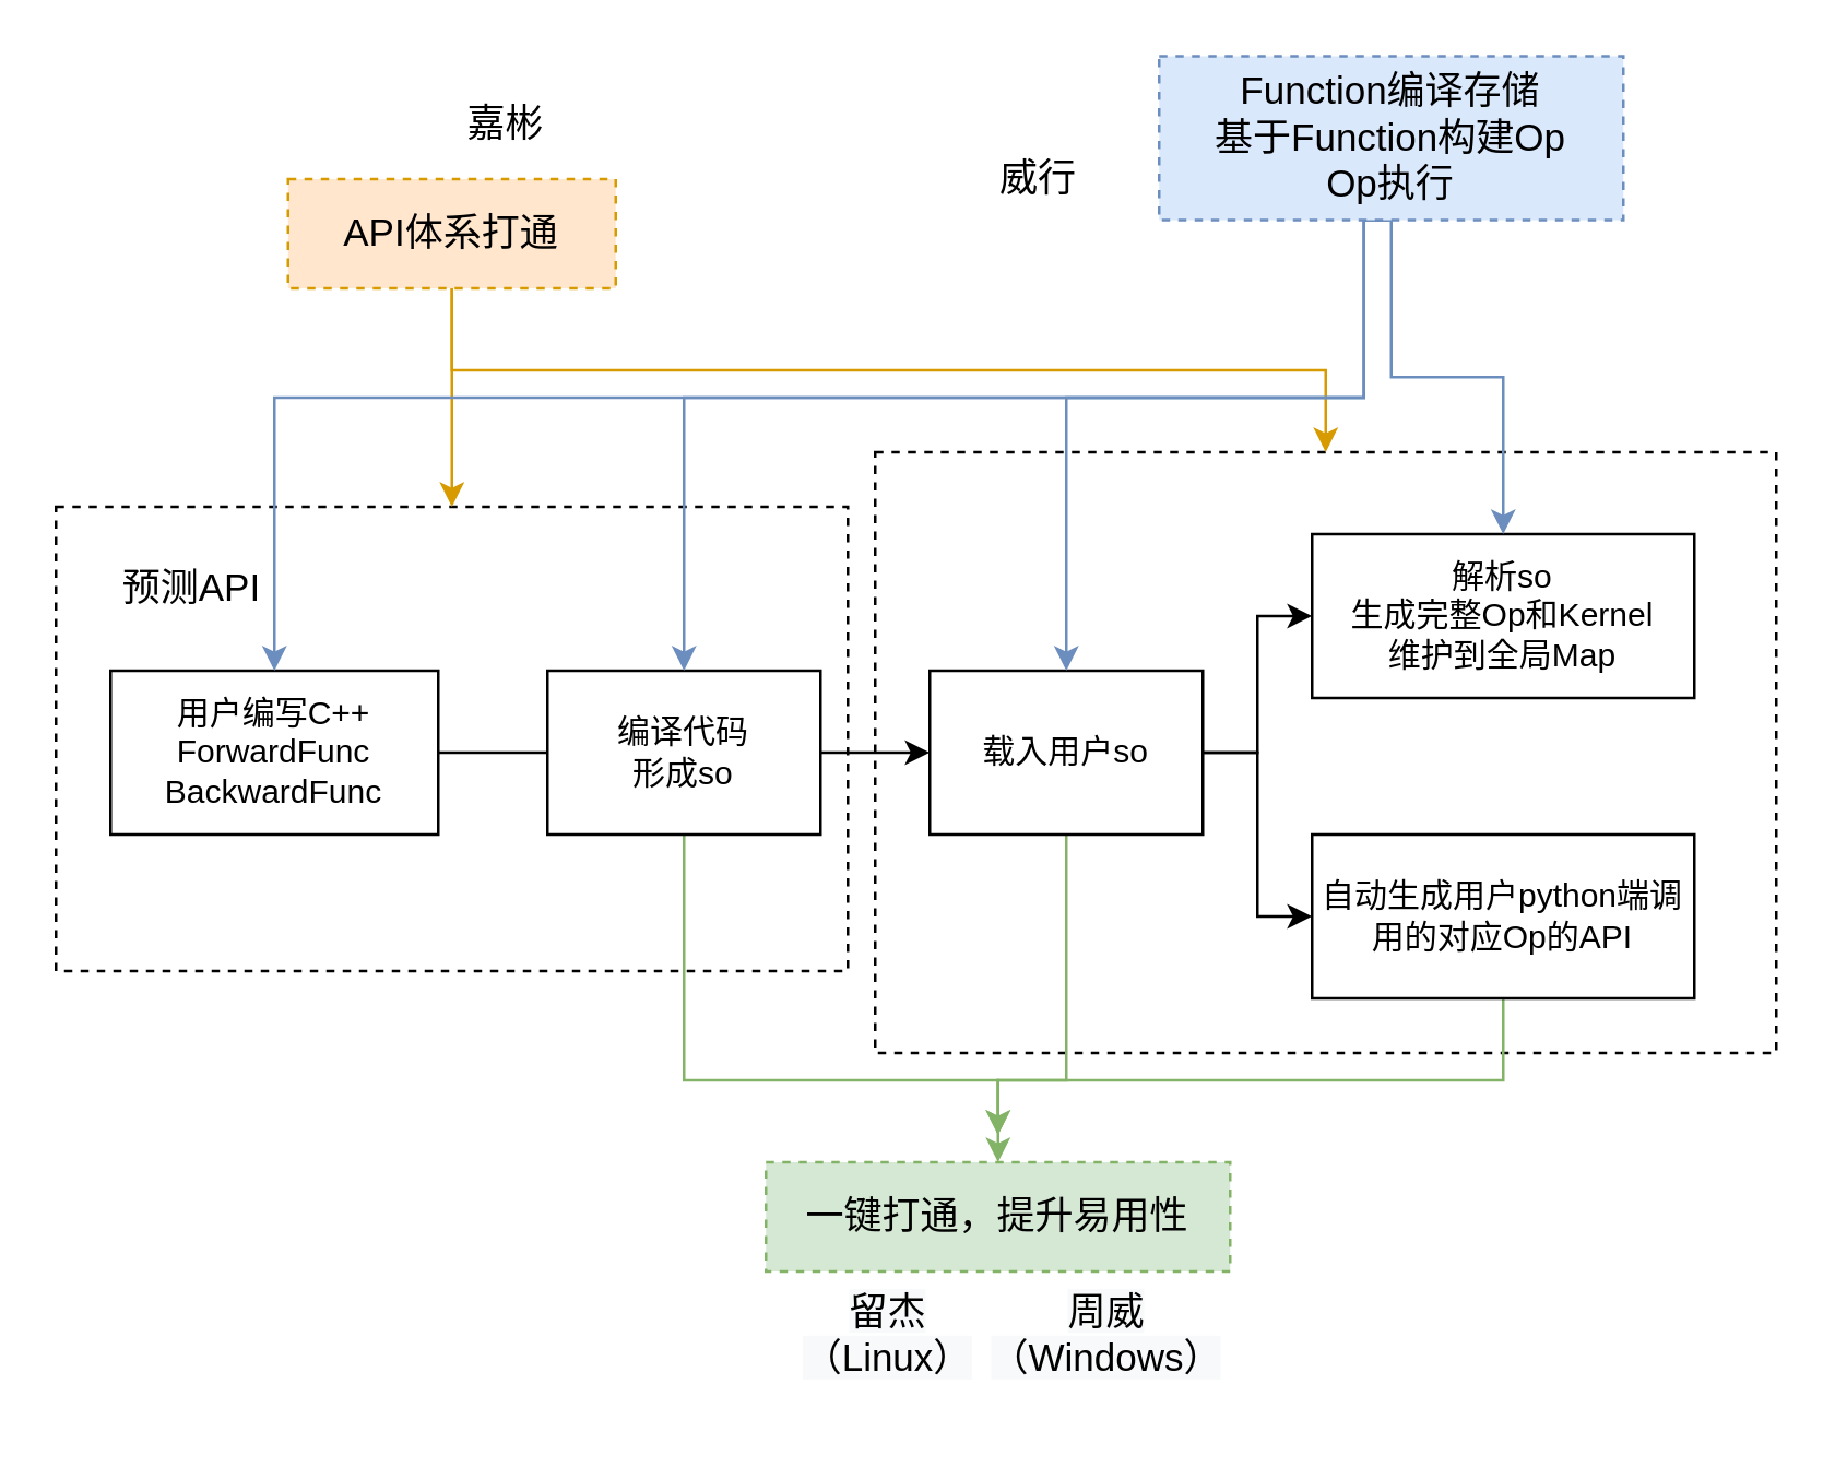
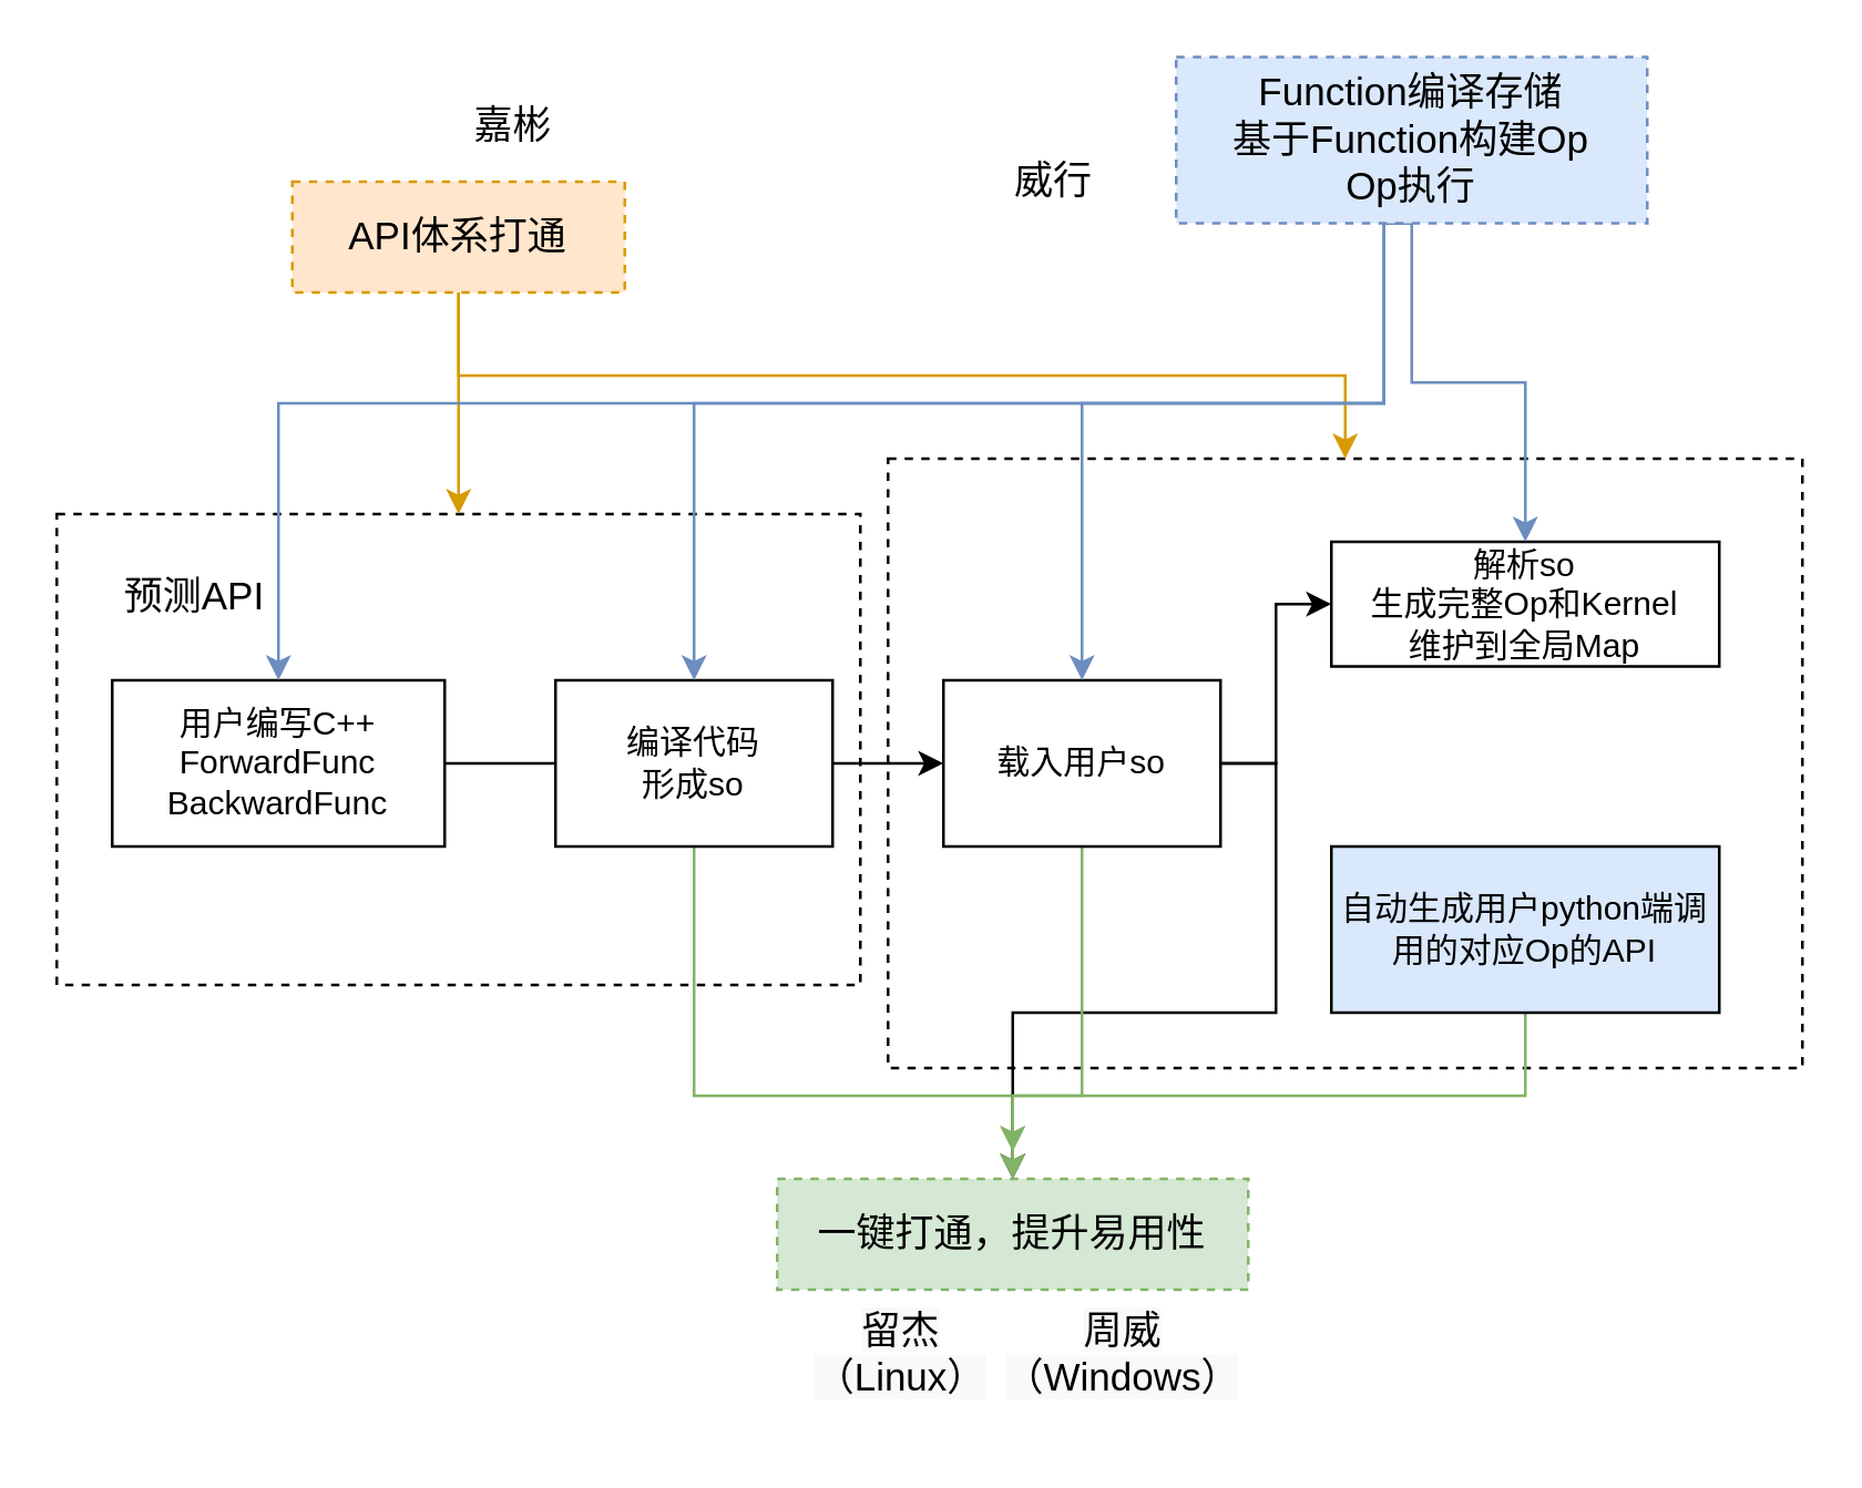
  <mxCell id="0" />
  <mxCell id="1" parent="0" />
  <mxCell id="2" value="" style="rounded=0;whiteSpace=wrap;html=1;dashed=1;fillColor=none;" vertex="1" parent="1"><mxGeometry x="320" y="165" width="330" height="220" as="geometry" /></mxCell>
  <mxCell id="3" value="" style="rounded=0;whiteSpace=wrap;html=1;dashed=1;fillColor=none;" vertex="1" parent="1"><mxGeometry x="20" y="185" width="290" height="170" as="geometry" /></mxCell>
  <mxCell id="4" style="edgeStyle=orthogonalEdgeStyle;rounded=0;orthogonalLoop=1;jettySize=auto;html=1;exitX=1;exitY=0.5;exitDx=0;exitDy=0;entryX=0;entryY=0.5;entryDx=0;entryDy=0;endArrow=none;" edge="1" parent="1" source="5" target="8"><mxGeometry relative="1" as="geometry" /></mxCell>
  <mxCell id="5" value="用户编写C++&lt;br&gt;ForwardFunc&lt;br&gt;BackwardFunc" style="rounded=0;whiteSpace=wrap;html=1;" vertex="1" parent="1"><mxGeometry x="40" y="245" width="120" height="60" as="geometry" /></mxCell>
  <mxCell id="6" style="edgeStyle=orthogonalEdgeStyle;rounded=0;orthogonalLoop=1;jettySize=auto;html=1;exitX=1;exitY=0.5;exitDx=0;exitDy=0;entryX=0;entryY=0.5;entryDx=0;entryDy=0;" edge="1" parent="1" source="8" target="12"><mxGeometry relative="1" as="geometry" /></mxCell>
  <mxCell id="7" style="edgeStyle=orthogonalEdgeStyle;rounded=0;orthogonalLoop=1;jettySize=auto;html=1;exitX=0.5;exitY=1;exitDx=0;exitDy=0;entryX=0.5;entryY=0;entryDx=0;entryDy=0;fontSize=14;fillColor=#d5e8d4;strokeColor=#82b366;" edge="1" parent="1" source="8"><mxGeometry relative="1" as="geometry"><mxPoint x="365" y="415" as="targetPoint" /><Array as="points"><mxPoint x="250" y="395" /><mxPoint x="365" y="395" /></Array></mxGeometry></mxCell>
  <mxCell id="8" value="编译代码&lt;br&gt;形成so" style="rounded=0;whiteSpace=wrap;html=1;" vertex="1" parent="1"><mxGeometry x="200" y="245" width="100" height="60" as="geometry" /></mxCell>
  <mxCell id="9" style="edgeStyle=orthogonalEdgeStyle;rounded=0;orthogonalLoop=1;jettySize=auto;html=1;exitX=1;exitY=0.5;exitDx=0;exitDy=0;entryX=0;entryY=0.5;entryDx=0;entryDy=0;" edge="1" parent="1" source="12" target="13"><mxGeometry relative="1" as="geometry" /></mxCell>
- <mxCell id="10" style="edgeStyle=orthogonalEdgeStyle;rounded=0;orthogonalLoop=1;jettySize=auto;html=1;exitX=1;exitY=0.5;exitDx=0;exitDy=0;entryX=0;entryY=0.5;entryDx=0;entryDy=0;" edge="1" parent="1" source="12" target="15"><mxGeometry relative="1" as="geometry" /></mxCell>
+ <mxCell id="10" style="edgeStyle=orthogonalEdgeStyle;rounded=0;orthogonalLoop=1;jettySize=auto;html=1;exitX=1;exitY=0.5;exitDx=0;exitDy=0;" edge="1" parent="1" source="12" target="17"><mxGeometry relative="1" as="geometry" /></mxCell>
  <mxCell id="11" style="edgeStyle=orthogonalEdgeStyle;rounded=0;orthogonalLoop=1;jettySize=auto;html=1;exitX=0.5;exitY=1;exitDx=0;exitDy=0;entryX=0.5;entryY=0;entryDx=0;entryDy=0;fontSize=14;fillColor=#d5e8d4;strokeColor=#82b366;" edge="1" parent="1" source="12"><mxGeometry relative="1" as="geometry"><mxPoint x="365" y="415" as="targetPoint" /><Array as="points"><mxPoint x="390" y="395" /><mxPoint x="365" y="395" /></Array></mxGeometry></mxCell>
  <mxCell id="12" value="载入用户so" style="rounded=0;whiteSpace=wrap;html=1;" vertex="1" parent="1"><mxGeometry x="340" y="245" width="100" height="60" as="geometry" /></mxCell>
- <mxCell id="13" value="解析so&lt;br&gt;生成完整Op和Kernel&lt;br&gt;维护到全局Map" style="rounded=0;whiteSpace=wrap;html=1;" vertex="1" parent="1"><mxGeometry x="480" y="195" width="140" height="60" as="geometry" /></mxCell>
+ <mxCell id="13" value="解析so&lt;br&gt;生成完整Op和Kernel&lt;br&gt;维护到全局Map" style="rounded=0;whiteSpace=wrap;html=1;" vertex="1" parent="1"><mxGeometry x="480" y="195" width="140" height="45" as="geometry" /></mxCell>
  <mxCell id="14" style="edgeStyle=orthogonalEdgeStyle;rounded=0;orthogonalLoop=1;jettySize=auto;html=1;exitX=0.5;exitY=1;exitDx=0;exitDy=0;entryX=0.5;entryY=0;entryDx=0;entryDy=0;fontSize=14;fillColor=#d5e8d4;strokeColor=#82b366;" edge="1" parent="1" source="15" target="17"><mxGeometry relative="1" as="geometry"><mxPoint x="365" y="415" as="targetPoint" /><Array as="points"><mxPoint x="550" y="395" /><mxPoint x="365" y="395" /></Array></mxGeometry></mxCell>
- <mxCell id="15" value="自动生成用户python端调用的对应Op的API" style="rounded=0;whiteSpace=wrap;html=1;" vertex="1" parent="1"><mxGeometry x="480" y="305" width="140" height="60" as="geometry" /></mxCell>
+ <mxCell id="15" value="自动生成用户python端调用的对应Op的API" style="rounded=0;whiteSpace=wrap;html=1;fillColor=#dae8fc;" vertex="1" parent="1"><mxGeometry x="480" y="305" width="140" height="60" as="geometry" /></mxCell>
  <mxCell id="16" value="预测API" style="text;html=1;strokeColor=none;fillColor=none;align=center;verticalAlign=middle;whiteSpace=wrap;rounded=0;dashed=1;fontSize=14;" vertex="1" parent="1"><mxGeometry x="30" y="205" width="80" height="20" as="geometry" /></mxCell>
  <mxCell id="17" value="一键打通，提升易用性" style="rounded=0;whiteSpace=wrap;html=1;dashed=1;fillColor=#d5e8d4;fontSize=14;strokeColor=#82b366;" vertex="1" parent="1"><mxGeometry x="280" y="425" width="170" height="40" as="geometry" /></mxCell>
  <mxCell id="18" style="edgeStyle=orthogonalEdgeStyle;rounded=0;orthogonalLoop=1;jettySize=auto;html=1;exitX=0.5;exitY=1;exitDx=0;exitDy=0;fontSize=14;fillColor=#ffe6cc;strokeColor=#d79b00;" edge="1" parent="1" source="20" target="3"><mxGeometry relative="1" as="geometry" /></mxCell>
  <mxCell id="19" style="edgeStyle=orthogonalEdgeStyle;rounded=0;orthogonalLoop=1;jettySize=auto;html=1;exitX=0.5;exitY=1;exitDx=0;exitDy=0;fontSize=14;fillColor=#ffe6cc;strokeColor=#d79b00;" edge="1" parent="1" source="20" target="2"><mxGeometry relative="1" as="geometry"><Array as="points"><mxPoint x="165" y="135" /><mxPoint x="485" y="135" /></Array></mxGeometry></mxCell>
  <mxCell id="20" value="API体系打通" style="rounded=0;whiteSpace=wrap;html=1;dashed=1;fillColor=#ffe6cc;fontSize=14;strokeColor=#d79b00;" vertex="1" parent="1"><mxGeometry x="105" y="65" width="120" height="40" as="geometry" /></mxCell>
  <mxCell id="21" style="edgeStyle=orthogonalEdgeStyle;rounded=0;orthogonalLoop=1;jettySize=auto;html=1;exitX=0.5;exitY=1;exitDx=0;exitDy=0;entryX=0.5;entryY=0;entryDx=0;entryDy=0;fontSize=14;fillColor=#dae8fc;strokeColor=#6c8ebf;" edge="1" parent="1" source="25" target="13"><mxGeometry relative="1" as="geometry" /></mxCell>
  <mxCell id="22" style="edgeStyle=orthogonalEdgeStyle;rounded=0;orthogonalLoop=1;jettySize=auto;html=1;exitX=0.5;exitY=1;exitDx=0;exitDy=0;entryX=0.5;entryY=0;entryDx=0;entryDy=0;fontSize=14;fillColor=#dae8fc;strokeColor=#6c8ebf;" edge="1" parent="1" source="25" target="8"><mxGeometry relative="1" as="geometry"><Array as="points"><mxPoint x="499" y="145" /><mxPoint x="250" y="145" /></Array></mxGeometry></mxCell>
  <mxCell id="23" style="edgeStyle=orthogonalEdgeStyle;rounded=0;orthogonalLoop=1;jettySize=auto;html=1;exitX=0.5;exitY=1;exitDx=0;exitDy=0;fontSize=14;fillColor=#dae8fc;strokeColor=#6c8ebf;" edge="1" parent="1" source="25" target="5"><mxGeometry relative="1" as="geometry"><Array as="points"><mxPoint x="499" y="145" /><mxPoint x="100" y="145" /></Array></mxGeometry></mxCell>
  <mxCell id="24" style="edgeStyle=orthogonalEdgeStyle;rounded=0;orthogonalLoop=1;jettySize=auto;html=1;exitX=0.5;exitY=1;exitDx=0;exitDy=0;fontSize=14;fillColor=#dae8fc;strokeColor=#6c8ebf;" edge="1" parent="1" source="25" target="12"><mxGeometry relative="1" as="geometry"><Array as="points"><mxPoint x="499" y="145" /><mxPoint x="390" y="145" /></Array></mxGeometry></mxCell>
  <mxCell id="25" value="Function编译存储&lt;br&gt;基于Function构建Op&lt;br&gt;Op执行" style="rounded=0;whiteSpace=wrap;html=1;dashed=1;fillColor=#dae8fc;fontSize=14;strokeColor=#6c8ebf;" vertex="1" parent="1"><mxGeometry x="424" y="20" width="170" height="60" as="geometry" /></mxCell>
  <mxCell id="26" value="嘉彬" style="text;html=1;strokeColor=none;fillColor=none;align=center;verticalAlign=middle;whiteSpace=wrap;rounded=0;dashed=1;fontSize=14;" vertex="1" parent="1"><mxGeometry x="165" y="35" width="40" height="20" as="geometry" /></mxCell>
  <mxCell id="27" value="&lt;meta charset=&quot;utf-8&quot;&gt;&lt;span style=&quot;color: rgb(0, 0, 0); font-family: helvetica; font-size: 14px; font-style: normal; font-weight: 400; letter-spacing: normal; text-indent: 0px; text-transform: none; word-spacing: 0px; background-color: rgb(248, 249, 250); display: inline; float: none;&quot;&gt;留杰&lt;/span&gt;&lt;br style=&quot;color: rgb(0, 0, 0); font-family: helvetica; font-size: 14px; font-style: normal; font-weight: 400; letter-spacing: normal; text-indent: 0px; text-transform: none; word-spacing: 0px; background-color: rgb(248, 249, 250);&quot;&gt;&lt;span style=&quot;color: rgb(0, 0, 0); font-family: helvetica; font-size: 14px; font-style: normal; font-weight: 400; letter-spacing: normal; text-indent: 0px; text-transform: none; word-spacing: 0px; background-color: rgb(248, 249, 250); display: inline; float: none;&quot;&gt;（Linux）&lt;/span&gt;" style="text;whiteSpace=wrap;html=1;fontSize=14;align=center;" vertex="1" parent="1"><mxGeometry x="280" y="465" width="90" height="50" as="geometry" /></mxCell>
  <mxCell id="28" value="&lt;meta charset=&quot;utf-8&quot;&gt;&lt;span style=&quot;color: rgb(0, 0, 0); font-family: helvetica; font-size: 14px; font-style: normal; font-weight: 400; letter-spacing: normal; text-indent: 0px; text-transform: none; word-spacing: 0px; background-color: rgb(248, 249, 250); display: inline; float: none;&quot;&gt;周威&lt;/span&gt;&lt;br style=&quot;color: rgb(0, 0, 0); font-family: helvetica; font-size: 14px; font-style: normal; font-weight: 400; letter-spacing: normal; text-indent: 0px; text-transform: none; word-spacing: 0px; background-color: rgb(248, 249, 250);&quot;&gt;&lt;span style=&quot;color: rgb(0, 0, 0); font-family: helvetica; font-size: 14px; font-style: normal; font-weight: 400; letter-spacing: normal; text-indent: 0px; text-transform: none; word-spacing: 0px; background-color: rgb(248, 249, 250); display: inline; float: none;&quot;&gt;（Windows）&lt;/span&gt;" style="text;whiteSpace=wrap;html=1;fontSize=14;align=center;" vertex="1" parent="1"><mxGeometry x="350" y="465" width="110" height="50" as="geometry" /></mxCell>
  <mxCell id="29" value="威行" style="text;html=1;strokeColor=none;fillColor=none;align=center;verticalAlign=middle;whiteSpace=wrap;rounded=0;dashed=1;fontSize=14;" vertex="1" parent="1"><mxGeometry x="360" y="55" width="40" height="20" as="geometry" /></mxCell>
